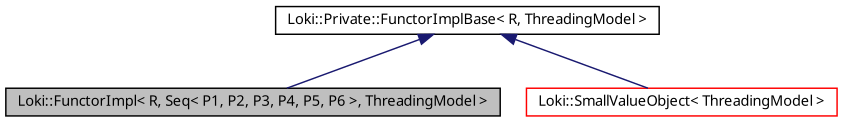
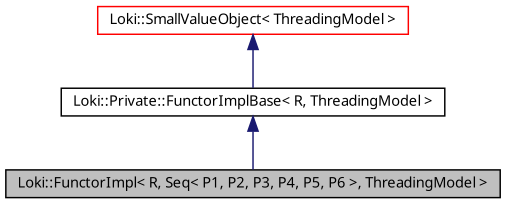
  digraph {
    node [color=black fontname="FreeSans.ttf" fontsize=10 shape=record]
    edge [color=midnightblue dir=back fontname="FreeSans.ttf" fontsize=10 labelfontname="FreeSans.ttf" labelfontsize=10 style=solid]
    n1 [fillcolor=grey75 fontcolor=black height=0.2 label="Loki::FunctorImpl\< R, Seq\< P1, P2, P3, P4, P5, P6 \>, ThreadingModel \>" style=filled width=0.4]
    n2 [height=0.2 label="Loki::Private::FunctorImplBase\< R, ThreadingModel \>" width=0.4]
    n3 [color=red height=0.2 label="Loki::SmallValueObject\< ThreadingModel \>" width=0.4]
    n2 -> n1
-   n2 -> n3
+   n3 -> n2
  }
